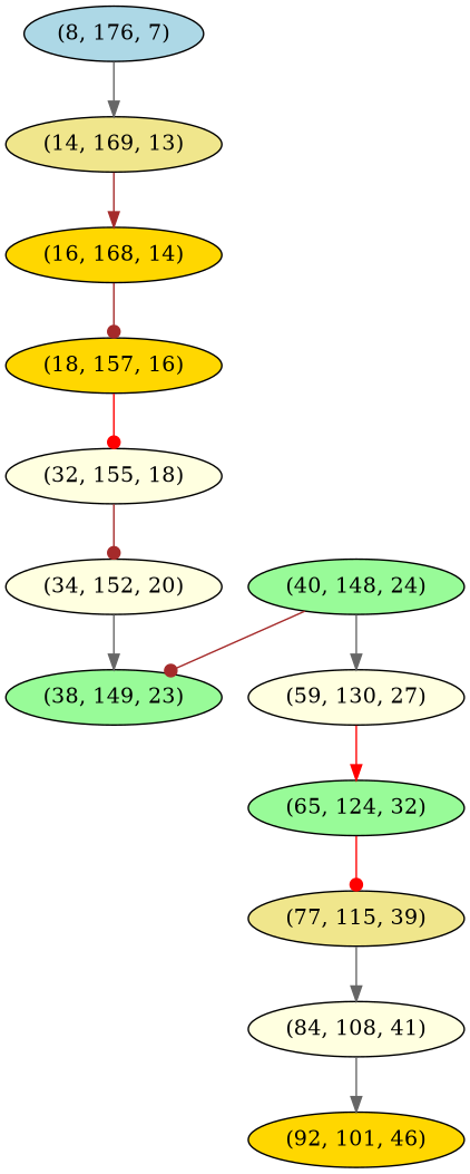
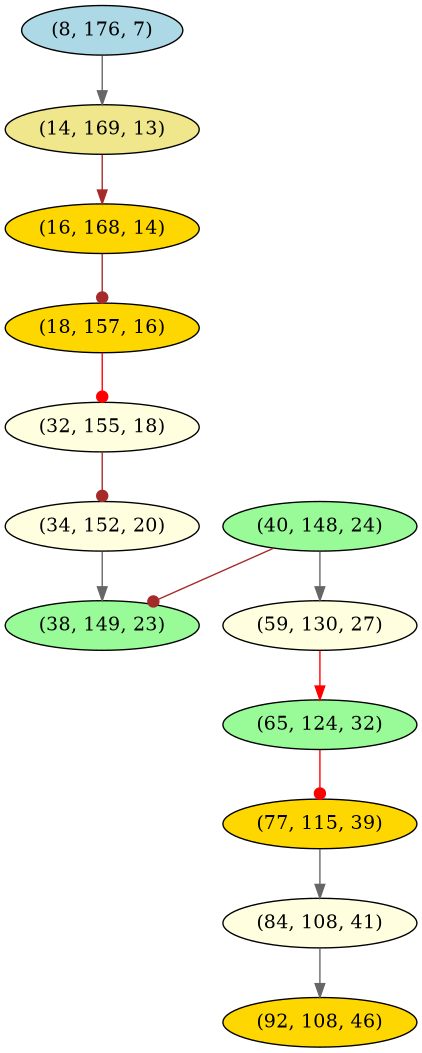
  digraph {
    node [fillcolor=lightyellow style=filled]
    edge [arrowhead=normal color=gray40]
    "(8, 176, 7)" [fillcolor=lightblue]
    "(14, 169, 13)" [fillcolor=khaki]
    "(16, 168, 14)" [fillcolor=gold]
    "(18, 157, 16)" [fillcolor=gold]
    "(32, 155, 18)"
    "(34, 152, 20)"
    "(38, 149, 23)" [fillcolor=palegreen]
    "(40, 148, 24)" [fillcolor=palegreen]
    "(59, 130, 27)"
    "(65, 124, 32)" [fillcolor=palegreen]
-   "(77, 115, 39)" [fillcolor=khaki]
+   "(77, 115, 39)" [fillcolor=gold]
    "(84, 108, 41)"
-   "(92, 101, 46)" [fillcolor=gold]
+   "(92, 101, 46)" [fillcolor=gold label="(92, 108, 46)"]
    "(8, 176, 7)" -> "(14, 169, 13)"
    "(14, 169, 13)" -> "(16, 168, 14)" [color=brown]
    "(16, 168, 14)" -> "(18, 157, 16)" [arrowhead=dot color=brown]
    "(18, 157, 16)" -> "(32, 155, 18)" [arrowhead=dot color=red]
    "(32, 155, 18)" -> "(34, 152, 20)" [arrowhead=dot color=brown]
    "(34, 152, 20)" -> "(38, 149, 23)"
    "(40, 148, 24)" -> "(38, 149, 23)" [arrowhead=dot color=brown]
    "(40, 148, 24)" -> "(59, 130, 27)"
    "(59, 130, 27)" -> "(65, 124, 32)" [color=red]
    "(65, 124, 32)" -> "(77, 115, 39)" [arrowhead=dot color=red]
    "(77, 115, 39)" -> "(84, 108, 41)"
    "(84, 108, 41)" -> "(92, 101, 46)"
  }
